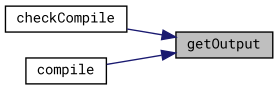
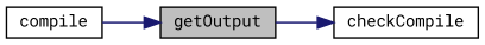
  digraph {
    fontname="Roboto Mono"
    rankdir=LR
    node [color=black fillcolor=white fontname="Roboto Mono" fontsize=10 shape=record style=filled]
    edge [color=midnightblue fontname="Roboto Mono" fontsize=10 labelfontname=Helvetica labelfontsize=10 style=solid]
    n1 [fillcolor=grey75 fontcolor=black height=0.2 label=getOutput width=0.4]
    n2 [height=0.2 label=checkCompile width=0.4]
    n3 [height=0.2 label=compile width=0.4]
-   n2 -> n1
+   n1 -> n2
    n3 -> n1
  }
